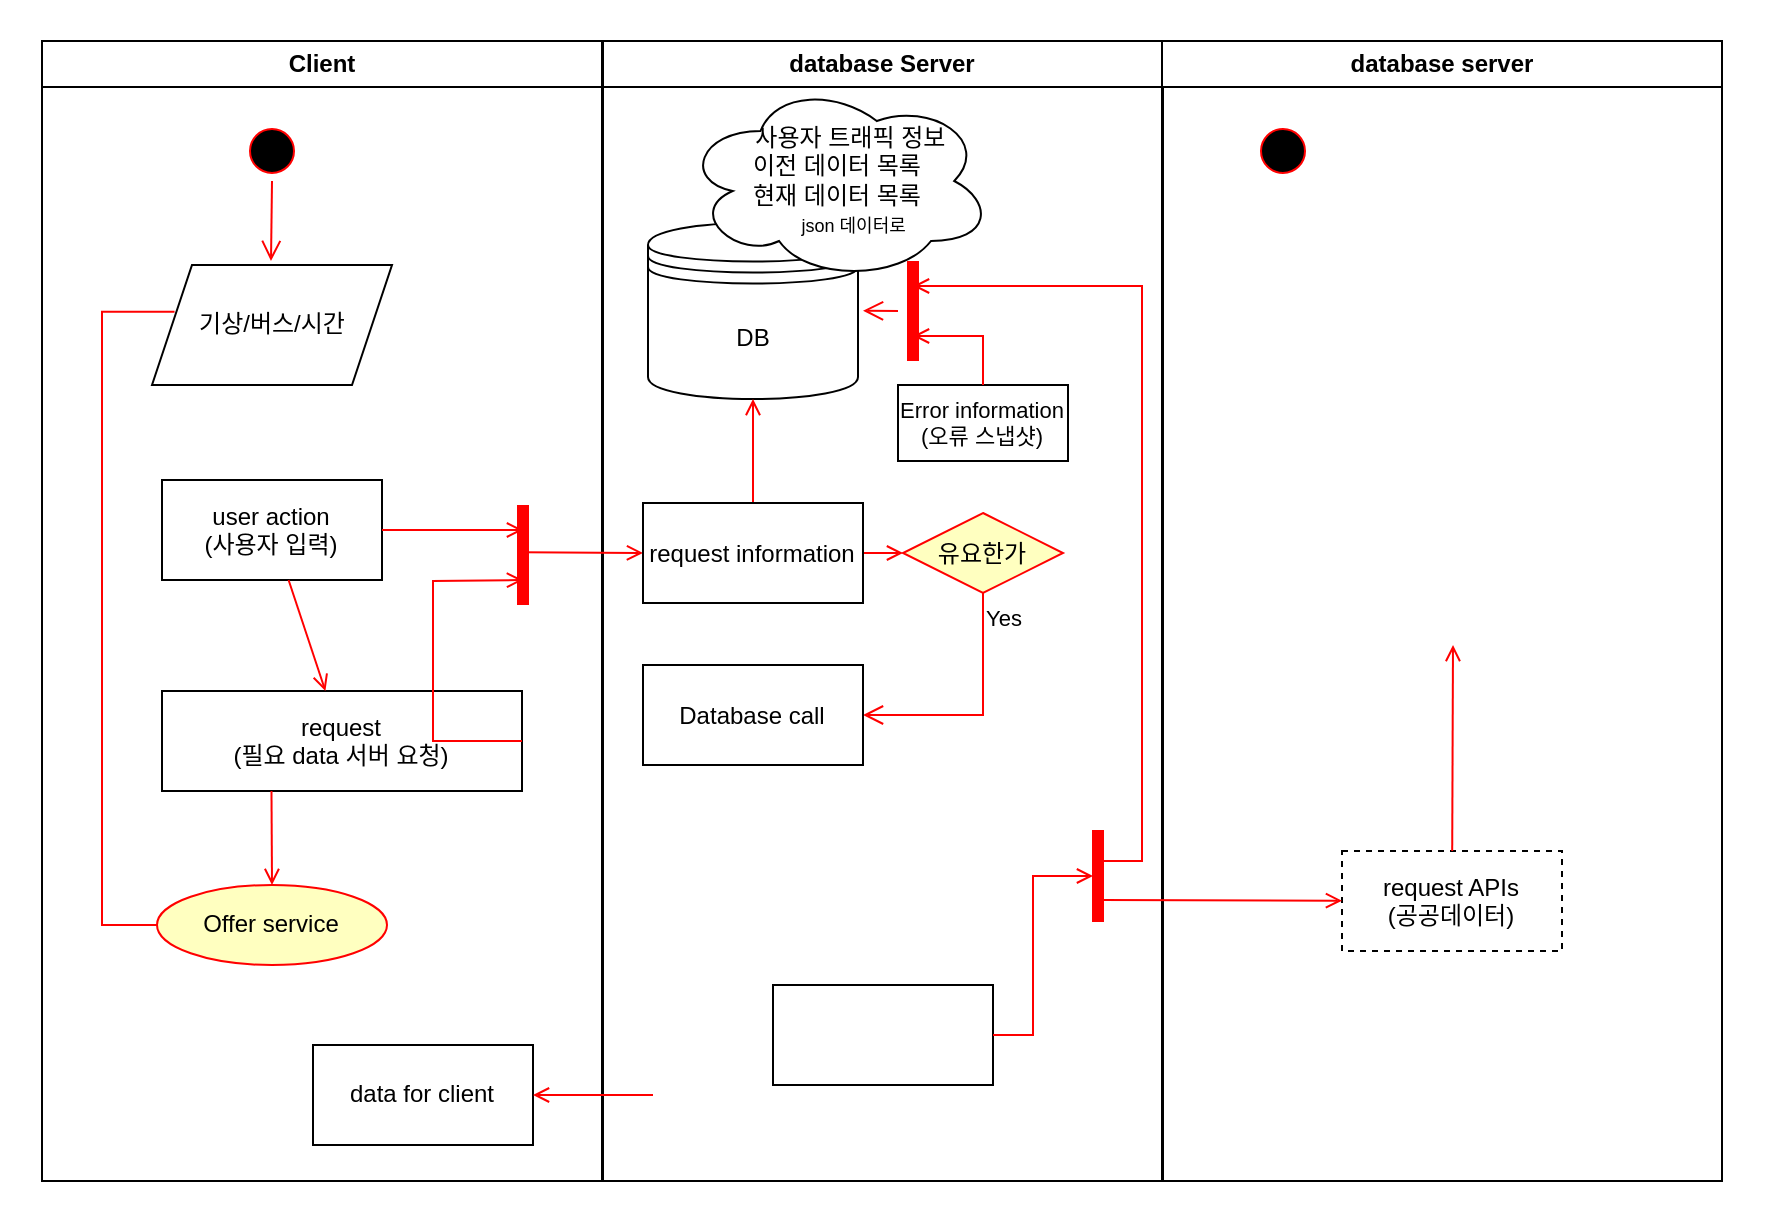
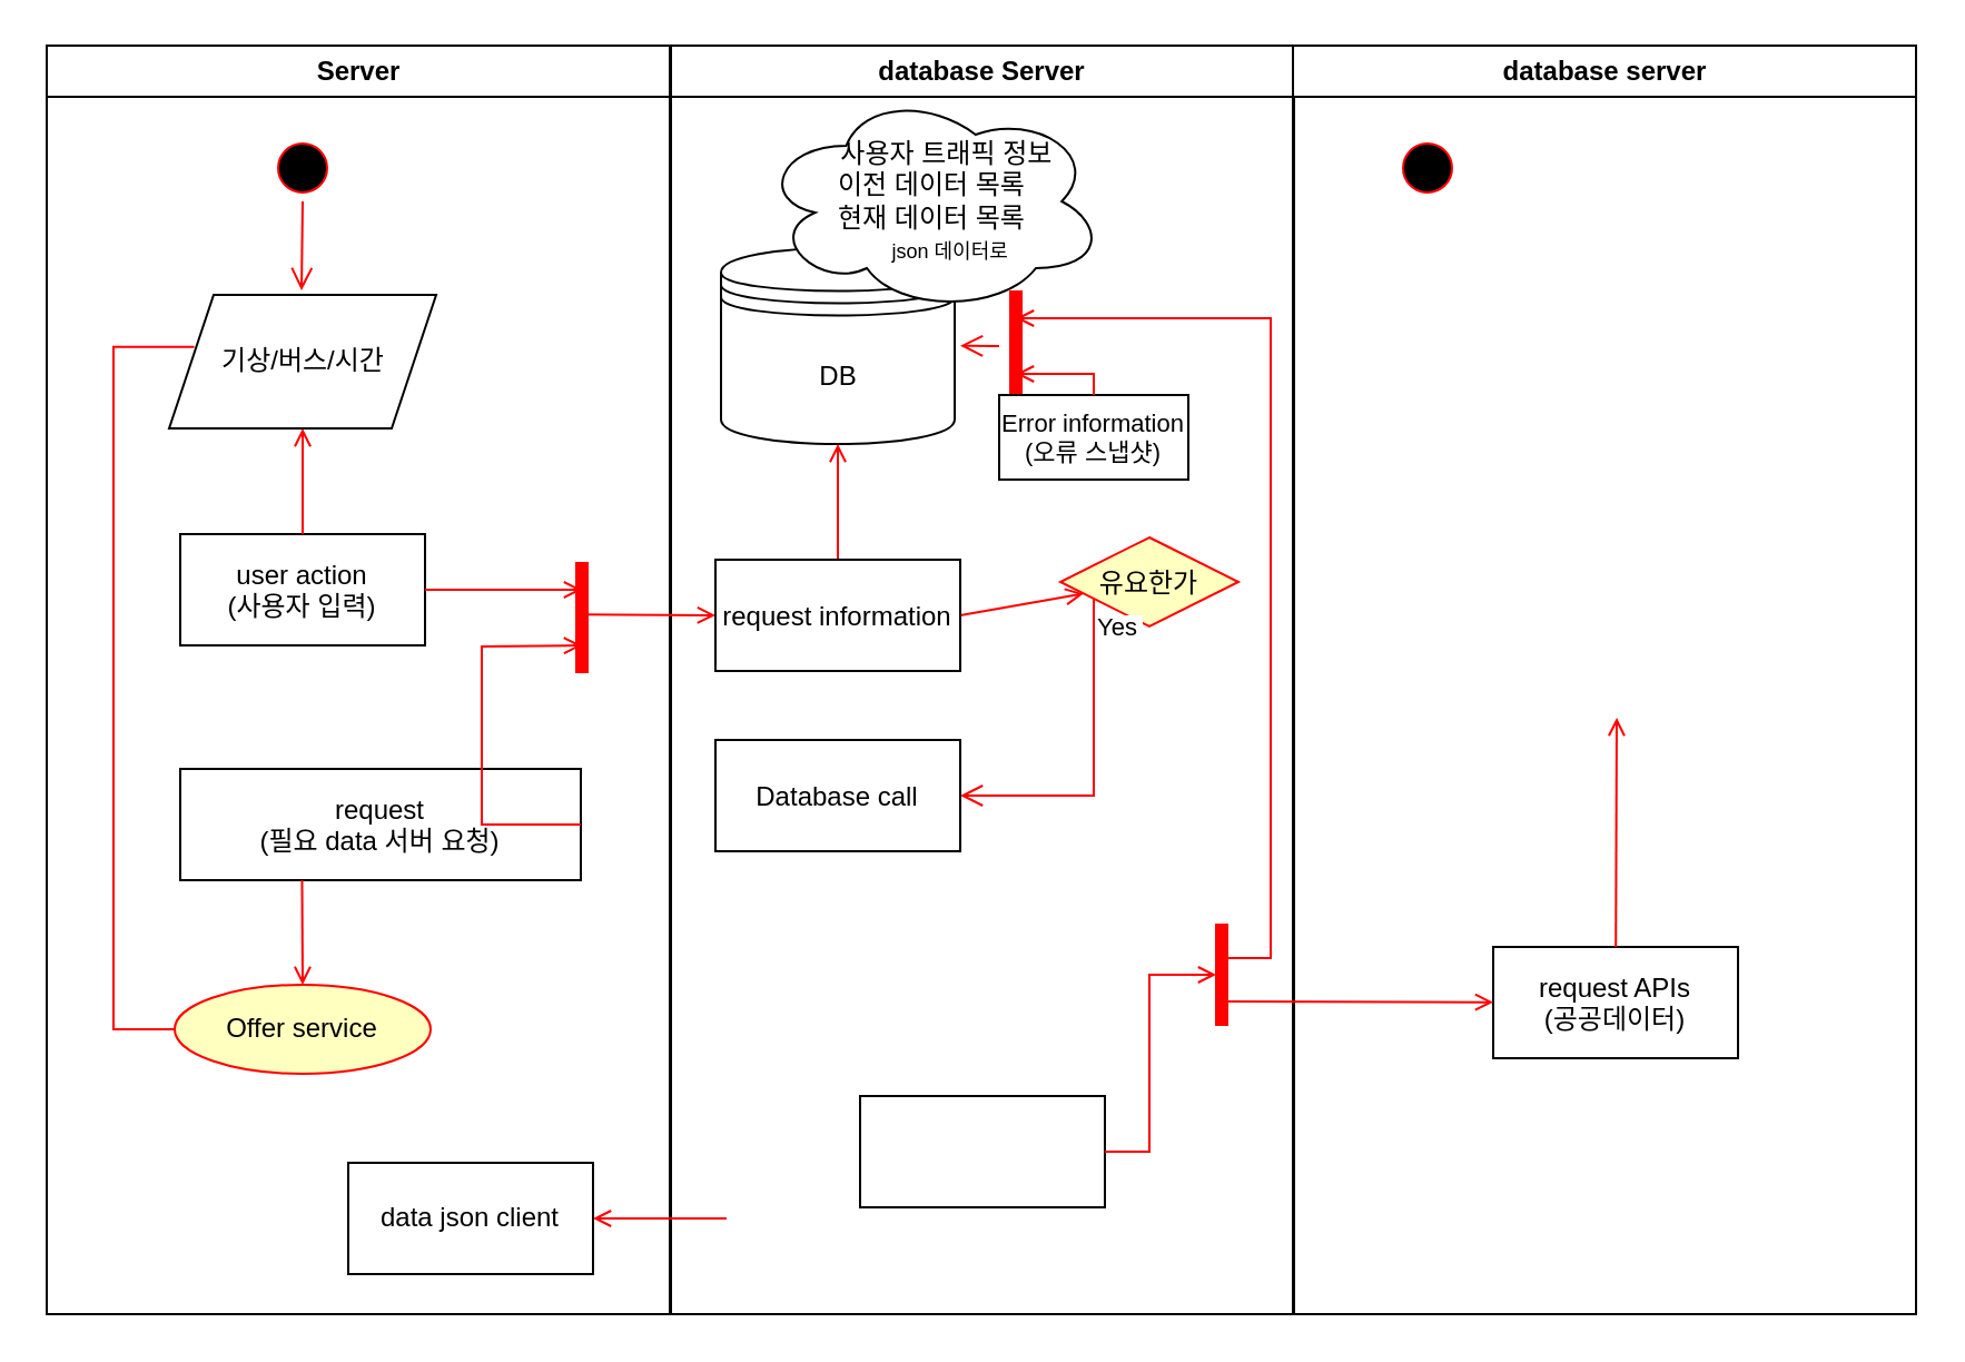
  <mxCell id="0" />
  <mxCell id="1" parent="0" />
- <mxCell id="2" value="Client" style="swimlane;whiteSpace=wrap" parent="1" vertex="1"><mxGeometry x="20.5" y="20" width="280" height="570" as="geometry" /></mxCell>
+ <mxCell id="2" value="Server" style="swimlane;whiteSpace=wrap" parent="1" vertex="1"><mxGeometry x="20.5" y="20" width="280" height="570" as="geometry" /></mxCell>
  <mxCell id="3" value="" style="ellipse;shape=startState;fillColor=#000000;strokeColor=#ff0000;" parent="2" vertex="1"><mxGeometry x="100" y="40" width="30" height="30" as="geometry" /></mxCell>
  <mxCell id="4" value="" style="edgeStyle=elbowEdgeStyle;elbow=horizontal;verticalAlign=bottom;endArrow=open;endSize=8;strokeColor=#FF0000;endFill=1;rounded=0" parent="2" source="3" edge="1"><mxGeometry x="100" y="40" as="geometry"><mxPoint x="114.672" y="110" as="targetPoint" /></mxGeometry></mxCell>
  <mxCell id="5" value="user action&#10;(사용자 입력)" style="" parent="2" vertex="1"><mxGeometry x="60" y="219.5" width="110" height="50" as="geometry" /></mxCell>
  <mxCell id="6" value="request&#10;(필요 data 서버 요청)" style="" parent="2" vertex="1"><mxGeometry x="60" y="325" width="180" height="50" as="geometry" /></mxCell>
- <mxCell id="7" value="" style="endArrow=open;strokeColor=#FF0000;endFill=1;rounded=0" parent="2" source="5" target="6" edge="1"><mxGeometry relative="1" as="geometry" /></mxCell>
+ <mxCell id="7" value="" style="endArrow=open;strokeColor=#FF0000;endFill=1;rounded=0;" parent="2" source="5" target="15" edge="1"><mxGeometry relative="1" as="geometry" /></mxCell>
  <mxCell id="8" value="" style="edgeStyle=elbowEdgeStyle;elbow=horizontal;strokeColor=#FF0000;endArrow=none;endFill=1;rounded=0;exitX=0;exitY=0.5;exitDx=0;exitDy=0;entryX=0.094;entryY=0.389;entryDx=0;entryDy=0;entryPerimeter=0;" parent="2" source="9" target="15" edge="1"><mxGeometry width="100" height="100" relative="1" as="geometry"><mxPoint x="55.5" y="492" as="sourcePoint" /><mxPoint x="55" y="135" as="targetPoint" /><Array as="points"><mxPoint x="30" y="250" /></Array></mxGeometry></mxCell>
  <mxCell id="9" value="Offer service" style="ellipse;whiteSpace=wrap;html=1;arcSize=40;fontColor=#000000;fillColor=#ffffc0;strokeColor=#ff0000;" vertex="1" parent="2"><mxGeometry x="57.5" y="422" width="115" height="40" as="geometry" /></mxCell>
  <mxCell id="10" value="" style="endArrow=open;strokeColor=#FF0000;endFill=1;rounded=0;entryX=0.5;entryY=0;entryDx=0;entryDy=0;" edge="1" parent="2" target="9"><mxGeometry relative="1" as="geometry"><mxPoint x="114.74" y="375" as="sourcePoint" /><mxPoint x="114.74" y="430" as="targetPoint" /></mxGeometry></mxCell>
- <mxCell id="11" value="data for client" style="html=1;whiteSpace=wrap;" vertex="1" parent="2"><mxGeometry x="135.5" y="502" width="110" height="50" as="geometry" /></mxCell>
+ <mxCell id="11" value="data json client" style="html=1;whiteSpace=wrap;" vertex="1" parent="2"><mxGeometry x="135.5" y="502" width="110" height="50" as="geometry" /></mxCell>
  <mxCell id="12" value="" style="shape=line;strokeWidth=6;strokeColor=#ff0000;rotation=90" vertex="1" parent="2"><mxGeometry x="215.5" y="249.5" width="50" height="15" as="geometry" /></mxCell>
  <mxCell id="13" value="" style="endArrow=open;strokeColor=#FF0000;endFill=1;rounded=0;exitX=1;exitY=0.5;exitDx=0;exitDy=0;entryX=0.75;entryY=0.5;entryDx=0;entryDy=0;entryPerimeter=0;" edge="1" parent="2" source="6" target="12"><mxGeometry relative="1" as="geometry"><mxPoint x="125" y="280" as="sourcePoint" /><mxPoint x="125" y="335" as="targetPoint" /><Array as="points"><mxPoint x="195.5" y="350" /><mxPoint x="195.5" y="270" /></Array></mxGeometry></mxCell>
  <mxCell id="14" value="" style="endArrow=open;strokeColor=#FF0000;endFill=1;rounded=0;exitX=1;exitY=0.5;exitDx=0;exitDy=0;entryX=0.25;entryY=0.5;entryDx=0;entryDy=0;entryPerimeter=0;" edge="1" parent="2" source="5" target="12"><mxGeometry relative="1" as="geometry"><mxPoint x="125" y="280" as="sourcePoint" /><mxPoint x="125" y="335" as="targetPoint" /></mxGeometry></mxCell>
  <mxCell id="15" value="기상/버스/시간&lt;br&gt;" style="shape=parallelogram;perimeter=parallelogramPerimeter;whiteSpace=wrap;html=1;fixedSize=1;" vertex="1" parent="2"><mxGeometry x="55" y="112" width="120" height="60" as="geometry" /></mxCell>
  <mxCell id="16" value="database Server" style="swimlane;whiteSpace=wrap" parent="1" vertex="1"><mxGeometry x="301" y="20" width="280" height="570" as="geometry"><mxRectangle x="445" y="128" width="90" height="30" as="alternateBounds" /></mxGeometry></mxCell>
- <mxCell id="17" value="유요한가" style="rhombus;fillColor=#ffffc0;strokeColor=#ff0000;" parent="16" vertex="1"><mxGeometry x="150" y="236" width="80" height="40" as="geometry" /></mxCell>
+ <mxCell id="17" value="유요한가" style="rhombus;fillColor=#ffffc0;strokeColor=#ff0000;" parent="16" vertex="1"><mxGeometry x="175" y="221" width="80" height="40" as="geometry" /></mxCell>
  <mxCell id="18" value="Yes" style="edgeStyle=elbowEdgeStyle;elbow=horizontal;align=left;verticalAlign=top;endArrow=open;endSize=8;strokeColor=#FF0000;endFill=1;rounded=0;entryX=1;entryY=0.5;entryDx=0;entryDy=0;" parent="16" source="17" edge="1"><mxGeometry x="-1" relative="1" as="geometry"><mxPoint x="130" y="337" as="targetPoint" /><Array as="points"><mxPoint x="190" y="312" /></Array></mxGeometry></mxCell>
  <mxCell id="19" value="" style="endArrow=open;strokeColor=#FF0000;endFill=1;rounded=0" parent="16" target="17" edge="1"><mxGeometry relative="1" as="geometry"><mxPoint x="130" y="256" as="sourcePoint" /></mxGeometry></mxCell>
  <mxCell id="20" value="" style="shape=line;strokeWidth=6;strokeColor=#ff0000;rotation=90" parent="16" vertex="1"><mxGeometry x="130" y="127.5" width="50" height="15" as="geometry" /></mxCell>
  <mxCell id="21" value="" style="edgeStyle=elbowEdgeStyle;elbow=horizontal;verticalAlign=bottom;endArrow=open;endSize=8;strokeColor=#FF0000;endFill=1;rounded=0" parent="16" source="20" edge="1"><mxGeometry x="130" y="90" as="geometry"><mxPoint x="130" y="134.833" as="targetPoint" /></mxGeometry></mxCell>
  <mxCell id="22" value="" style="" parent="16" vertex="1"><mxGeometry x="85" y="472" width="110" height="50" as="geometry" /></mxCell>
  <mxCell id="23" value="" style="whiteSpace=wrap;strokeColor=#FF0000;fillColor=#FF0000" parent="16" vertex="1"><mxGeometry x="245" y="395" width="5" height="45" as="geometry" /></mxCell>
  <mxCell id="24" value="" style="edgeStyle=elbowEdgeStyle;elbow=horizontal;entryX=0;entryY=0.5;strokeColor=#FF0000;endArrow=open;endFill=1;rounded=0;exitX=1;exitY=0.5;exitDx=0;exitDy=0;" parent="16" source="22" target="23" edge="1"><mxGeometry width="100" height="100" relative="1" as="geometry"><mxPoint x="60" y="480" as="sourcePoint" /><mxPoint x="160" y="380" as="targetPoint" /><Array as="points"><mxPoint x="215" y="422" /></Array></mxGeometry></mxCell>
  <mxCell id="25" value="DB" style="shape=datastore;whiteSpace=wrap;html=1;" vertex="1" parent="16"><mxGeometry x="22.5" y="91" width="105" height="88" as="geometry" /></mxCell>
  <mxCell id="26" value="&amp;nbsp; &amp;nbsp; 사용자 트래픽 정보&lt;br&gt;이전 데이터 목록&lt;br&gt;현재 데이터 목록&lt;br&gt;&amp;nbsp; &amp;nbsp; &amp;nbsp;&lt;font style=&quot;font-size: 9px;&quot;&gt;json 데이터로&lt;/font&gt;" style="ellipse;shape=cloud;whiteSpace=wrap;html=1;" vertex="1" parent="16"><mxGeometry x="40" y="20" width="155" height="100" as="geometry" /></mxCell>
  <mxCell id="27" value="" style="endArrow=open;strokeColor=#FF0000;endFill=1;rounded=0;entryX=0.5;entryY=1;entryDx=0;entryDy=0;exitX=0.5;exitY=0;exitDx=0;exitDy=0;" edge="1" parent="16" target="25"><mxGeometry relative="1" as="geometry"><mxPoint x="75" y="231" as="sourcePoint" /><mxPoint x="160" y="266" as="targetPoint" /></mxGeometry></mxCell>
- <mxCell id="28" value="Error information&#10;(오류 스냅샷)" style="fontSize=11;" vertex="1" parent="16"><mxGeometry x="147.5" y="172" width="85" height="38" as="geometry" /></mxCell>
+ <mxCell id="28" value="Error information&#10;(오류 스냅샷)" style="fontSize=11;" vertex="1" parent="16"><mxGeometry x="147.5" y="157" width="85" height="38" as="geometry" /></mxCell>
  <mxCell id="29" value="" style="edgeStyle=elbowEdgeStyle;elbow=horizontal;strokeColor=#FF0000;endArrow=open;endFill=1;rounded=0;entryX=0.75;entryY=0.5;entryPerimeter=0;exitX=0.5;exitY=0;exitDx=0;exitDy=0;entryDx=0;entryDy=0;" edge="1" parent="16" source="28" target="20"><mxGeometry width="100" height="100" relative="1" as="geometry"><mxPoint x="259.5" y="420" as="sourcePoint" /><mxPoint x="165.5" y="133" as="targetPoint" /><Array as="points"><mxPoint x="190" y="152" /></Array></mxGeometry></mxCell>
  <mxCell id="30" value="Database call" style="" vertex="1" parent="16"><mxGeometry x="20" y="312" width="110" height="50" as="geometry" /></mxCell>
  <mxCell id="31" value="database server" style="swimlane;whiteSpace=wrap" parent="1" vertex="1"><mxGeometry x="580.5" y="20" width="280" height="570" as="geometry" /></mxCell>
- <mxCell id="32" value="request APIs&#10;(공공데이터)" style="dashed=1;" parent="31" vertex="1"><mxGeometry x="90" y="405" width="110" height="50" as="geometry" /></mxCell>
+ <mxCell id="32" value="request APIs&#10;(공공데이터)" style="" parent="31" vertex="1"><mxGeometry x="90" y="405" width="110" height="50" as="geometry" /></mxCell>
  <mxCell id="33" value="" style="edgeStyle=elbowEdgeStyle;elbow=horizontal;strokeColor=#FF0000;endArrow=open;endFill=1;rounded=0;entryX=0.25;entryY=0.5;entryPerimeter=0" parent="31" target="20" edge="1"><mxGeometry width="100" height="100" relative="1" as="geometry"><mxPoint x="-30" y="410" as="sourcePoint" /><mxPoint x="-120" y="120" as="targetPoint" /><Array as="points"><mxPoint x="-10" y="135" /></Array></mxGeometry></mxCell>
  <mxCell id="34" value="" style="edgeStyle=none;strokeColor=#FF0000;endArrow=open;endFill=1;rounded=0" parent="31" target="32" edge="1"><mxGeometry width="100" height="100" relative="1" as="geometry"><mxPoint x="-30" y="429.5" as="sourcePoint" /><mxPoint x="90" y="429.5" as="targetPoint" /></mxGeometry></mxCell>
  <mxCell id="35" value="" style="endArrow=open;strokeColor=#FF0000;endFill=1;rounded=0" parent="31" source="32" edge="1"><mxGeometry relative="1" as="geometry"><mxPoint x="145.5" y="302" as="targetPoint" /></mxGeometry></mxCell>
  <mxCell id="36" value="" style="ellipse;shape=startState;fillColor=#000000;strokeColor=#ff0000;" vertex="1" parent="31"><mxGeometry x="45.5" y="40" width="30" height="30" as="geometry" /></mxCell>
  <mxCell id="37" value="" style="endArrow=open;strokeColor=#FF0000;endFill=1;rounded=0;entryX=1;entryY=0.5;entryDx=0;entryDy=0;" edge="1" parent="1" target="11"><mxGeometry relative="1" as="geometry"><mxPoint x="326" y="547" as="sourcePoint" /><mxPoint x="347" y="442" as="targetPoint" /></mxGeometry></mxCell>
  <mxCell id="38" value="" style="endArrow=open;strokeColor=#FF0000;endFill=1;rounded=0;exitX=0.472;exitY=0.513;exitDx=0;exitDy=0;exitPerimeter=0;entryX=0;entryY=0.5;entryDx=0;entryDy=0;" parent="1" source="12" edge="1"><mxGeometry relative="1" as="geometry"><mxPoint x="321" y="276" as="targetPoint" /></mxGeometry></mxCell>
  <mxCell id="39" value="request information" style="" vertex="1" parent="1"><mxGeometry x="321" y="251" width="110" height="50" as="geometry" /></mxCell>
